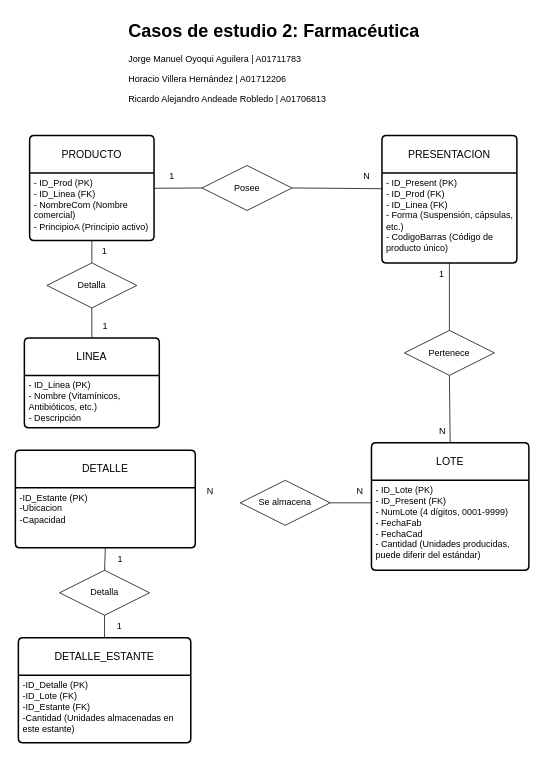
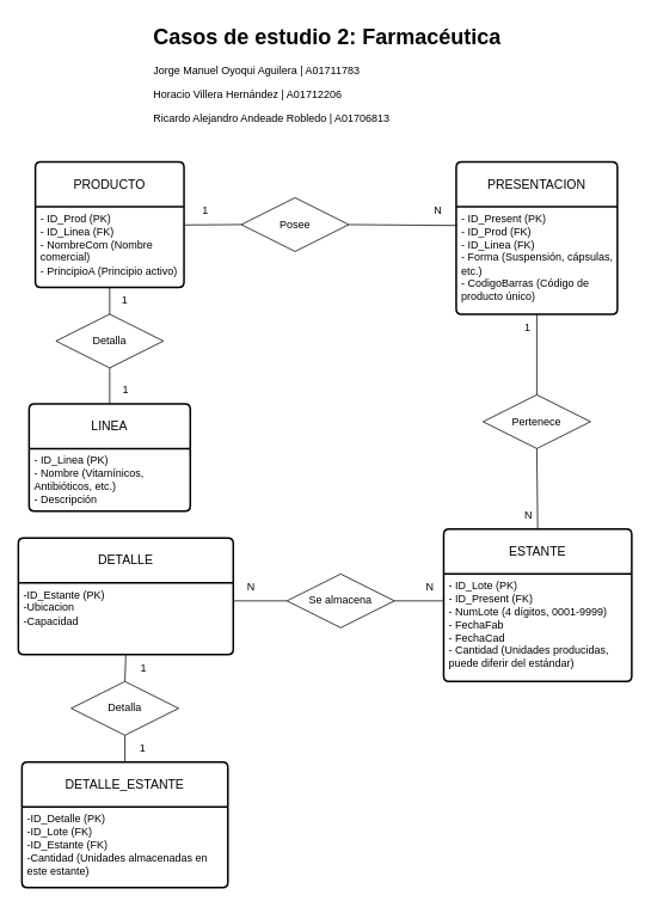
  <mxCell id="0" />
  <mxCell id="1" parent="0" />
  <mxCell id="2" value="LINEA" style="swimlane;childLayout=stackLayout;horizontal=1;startSize=50;horizontalStack=0;rounded=1;fontSize=14;fontStyle=0;strokeWidth=2;resizeParent=0;resizeLast=1;shadow=0;dashed=0;align=center;arcSize=4;whiteSpace=wrap;html=1;" vertex="1" parent="1"><mxGeometry x="32" y="450" width="180" height="120" as="geometry" /></mxCell>
  <mxCell id="3" value="&lt;span style=&quot;background-color: transparent; color: light-dark(rgb(0, 0, 0), rgb(255, 255, 255));&quot;&gt;- ID_Linea (PK)&lt;/span&gt;&lt;br&gt;&lt;span style=&quot;background-color: transparent; color: light-dark(rgb(0, 0, 0), rgb(255, 255, 255));&quot;&gt;- Nombre (Vitamínicos, Antibióticos, etc.)&lt;/span&gt;&lt;br&gt;&lt;span style=&quot;background-color: transparent; color: light-dark(rgb(0, 0, 0), rgb(255, 255, 255));&quot;&gt;- Descripción&lt;/span&gt;" style="align=left;strokeColor=none;fillColor=none;spacingLeft=4;spacingRight=4;fontSize=12;verticalAlign=top;resizable=0;rotatable=0;part=1;html=1;whiteSpace=wrap;" vertex="1" parent="2"><mxGeometry y="50" width="180" height="70" as="geometry" /></mxCell>
  <mxCell id="4" style="edgeStyle=orthogonalEdgeStyle;rounded=0;orthogonalLoop=1;jettySize=auto;html=1;exitX=0.5;exitY=1;exitDx=0;exitDy=0;" edge="1" parent="2" source="3" target="3"><mxGeometry relative="1" as="geometry" /></mxCell>
  <mxCell id="5" value="PRODUCTO" style="swimlane;childLayout=stackLayout;horizontal=1;startSize=50;horizontalStack=0;rounded=1;fontSize=14;fontStyle=0;strokeWidth=2;resizeParent=0;resizeLast=1;shadow=0;dashed=0;align=center;arcSize=4;whiteSpace=wrap;html=1;" vertex="1" parent="1"><mxGeometry x="39" y="180" width="166" height="140" as="geometry" /></mxCell>
  <mxCell id="6" value="&lt;div&gt;- ID_Prod (PK)&lt;/div&gt;&lt;div&gt;&lt;span style=&quot;background-color: transparent; color: light-dark(rgb(0, 0, 0), rgb(255, 255, 255));&quot;&gt;- ID_Linea (FK)&lt;/span&gt;&lt;/div&gt;&lt;div&gt;- NombreCom (Nombre comercial)&lt;/div&gt;&lt;div&gt;&lt;span style=&quot;background-color: transparent; color: light-dark(rgb(0, 0, 0), rgb(255, 255, 255));&quot;&gt;- PrincipioA (Principio activo)&lt;/span&gt;&lt;/div&gt;&lt;div&gt;&lt;br&gt;&lt;/div&gt;" style="align=left;strokeColor=none;fillColor=none;spacingLeft=4;spacingRight=4;fontSize=12;verticalAlign=top;resizable=0;rotatable=0;part=1;html=1;whiteSpace=wrap;" vertex="1" parent="5"><mxGeometry y="50" width="166" height="90" as="geometry" /></mxCell>
  <mxCell id="7" value="PRESENTACION" style="swimlane;childLayout=stackLayout;horizontal=1;startSize=50;horizontalStack=0;rounded=1;fontSize=14;fontStyle=0;strokeWidth=2;resizeParent=0;resizeLast=1;shadow=0;dashed=0;align=center;arcSize=4;whiteSpace=wrap;html=1;" vertex="1" parent="1"><mxGeometry x="509" y="180" width="180" height="170" as="geometry" /></mxCell>
  <mxCell id="8" value="&lt;div&gt;- ID_Present (PK)&lt;/div&gt;&lt;div&gt;- ID_Prod (FK)&lt;/div&gt;&lt;div&gt;- ID_Linea (FK)&lt;/div&gt;&lt;div&gt;- Forma (Suspensión, cápsulas, etc.)&lt;/div&gt;&lt;div&gt;- CodigoBarras (Código de producto único)&lt;/div&gt;&lt;div&gt;&lt;br&gt;&lt;/div&gt;" style="align=left;strokeColor=none;fillColor=none;spacingLeft=4;spacingRight=4;fontSize=12;verticalAlign=top;resizable=0;rotatable=0;part=1;html=1;whiteSpace=wrap;" vertex="1" parent="7"><mxGeometry y="50" width="180" height="120" as="geometry" /></mxCell>
- <mxCell id="9" value="LOTE" style="swimlane;childLayout=stackLayout;horizontal=1;startSize=50;horizontalStack=0;rounded=1;fontSize=14;fontStyle=0;strokeWidth=2;resizeParent=0;resizeLast=1;shadow=0;dashed=0;align=center;arcSize=4;whiteSpace=wrap;html=1;" vertex="1" parent="1"><mxGeometry x="495" y="590" width="210" height="170" as="geometry" /></mxCell>
+ <mxCell id="9" value="ESTANTE" style="swimlane;childLayout=stackLayout;horizontal=1;startSize=50;horizontalStack=0;rounded=1;fontSize=14;fontStyle=0;strokeWidth=2;resizeParent=0;resizeLast=1;shadow=0;dashed=0;align=center;arcSize=4;whiteSpace=wrap;html=1;" vertex="1" parent="1"><mxGeometry x="495" y="590" width="210" height="170" as="geometry" /></mxCell>
  <mxCell id="10" value="&lt;div&gt;- ID_Lote (PK)&lt;/div&gt;&lt;div&gt;- ID_Present (FK)&lt;/div&gt;&lt;div&gt;- NumLote (4 dígitos, 0001-9999)&lt;/div&gt;&lt;div&gt;- FechaFab&lt;/div&gt;&lt;div&gt;- FechaCad&lt;/div&gt;&lt;div&gt;- Cantidad (Unidades producidas, puede diferir del estándar)&lt;/div&gt;&lt;div&gt;&lt;br&gt;&lt;/div&gt;" style="align=left;strokeColor=none;fillColor=none;spacingLeft=4;spacingRight=4;fontSize=12;verticalAlign=top;resizable=0;rotatable=0;part=1;html=1;whiteSpace=wrap;" vertex="1" parent="9"><mxGeometry y="50" width="210" height="120" as="geometry" /></mxCell>
  <mxCell id="11" value="DETALLE" style="swimlane;childLayout=stackLayout;horizontal=1;startSize=50;horizontalStack=0;rounded=1;fontSize=14;fontStyle=0;strokeWidth=2;resizeParent=0;resizeLast=1;shadow=0;dashed=0;align=center;arcSize=4;whiteSpace=wrap;html=1;" vertex="1" parent="1"><mxGeometry x="20" y="600" width="240" height="130" as="geometry" /></mxCell>
  <mxCell id="12" value="&lt;div&gt;-ID_Estante (PK)&lt;/div&gt;&lt;div&gt;-Ubicacion&lt;/div&gt;&lt;div&gt;-Capacidad&lt;/div&gt;&lt;div&gt;&lt;br&gt;&lt;/div&gt;" style="align=left;strokeColor=none;fillColor=none;spacingLeft=4;spacingRight=4;fontSize=12;verticalAlign=top;resizable=0;rotatable=0;part=1;html=1;whiteSpace=wrap;" vertex="1" parent="11"><mxGeometry y="50" width="240" height="80" as="geometry" /></mxCell>
  <mxCell id="13" style="edgeStyle=orthogonalEdgeStyle;rounded=0;orthogonalLoop=1;jettySize=auto;html=1;exitX=0.5;exitY=1;exitDx=0;exitDy=0;" edge="1" parent="11" source="12" target="12"><mxGeometry relative="1" as="geometry" /></mxCell>
  <mxCell id="14" value="DETALLE_ESTANTE" style="swimlane;childLayout=stackLayout;horizontal=1;startSize=50;horizontalStack=0;rounded=1;fontSize=14;fontStyle=0;strokeWidth=2;resizeParent=0;resizeLast=1;shadow=0;dashed=0;align=center;arcSize=4;whiteSpace=wrap;html=1;" vertex="1" parent="1"><mxGeometry x="24" y="850" width="230" height="140" as="geometry" /></mxCell>
  <mxCell id="15" value="&lt;div&gt;-ID_Detalle (PK)&lt;/div&gt;&lt;div&gt;-ID_Lote (FK)&lt;/div&gt;&lt;div&gt;-ID_Estante (FK)&lt;/div&gt;&lt;div&gt;-Cantidad (Unidades almacenadas en este estante)&lt;/div&gt;" style="align=left;strokeColor=none;fillColor=none;spacingLeft=4;spacingRight=4;fontSize=12;verticalAlign=top;resizable=0;rotatable=0;part=1;html=1;whiteSpace=wrap;" vertex="1" parent="14"><mxGeometry y="50" width="230" height="90" as="geometry" /></mxCell>
  <mxCell id="16" value="Posee" style="shape=rhombus;perimeter=rhombusPerimeter;whiteSpace=wrap;html=1;align=center;" vertex="1" parent="1"><mxGeometry x="269" y="220" width="120" height="60" as="geometry" /></mxCell>
  <mxCell id="17" value="" style="endArrow=none;html=1;rounded=0;exitX=0;exitY=0.5;exitDx=0;exitDy=0;entryX=1.001;entryY=0.227;entryDx=0;entryDy=0;entryPerimeter=0;" edge="1" parent="1" source="16" target="6"><mxGeometry width="50" height="50" relative="1" as="geometry"><mxPoint x="489" y="340" as="sourcePoint" /><mxPoint x="455" y="250" as="targetPoint" /></mxGeometry></mxCell>
  <mxCell id="18" value="1" style="text;html=1;align=center;verticalAlign=middle;whiteSpace=wrap;rounded=0;" vertex="1" parent="1"><mxGeometry x="199" y="220" width="60" height="30" as="geometry" /></mxCell>
  <mxCell id="19" value="N" style="text;html=1;align=center;verticalAlign=middle;whiteSpace=wrap;rounded=0;" vertex="1" parent="1"><mxGeometry x="459" y="220" width="60" height="30" as="geometry" /></mxCell>
  <mxCell id="20" value="Pertenece" style="shape=rhombus;perimeter=rhombusPerimeter;whiteSpace=wrap;html=1;align=center;" vertex="1" parent="1"><mxGeometry x="539" y="440" width="120" height="60" as="geometry" /></mxCell>
  <mxCell id="21" value="" style="endArrow=none;html=1;rounded=0;entryX=1;entryY=0.5;entryDx=0;entryDy=0;exitX=0.002;exitY=0.175;exitDx=0;exitDy=0;exitPerimeter=0;" edge="1" parent="1" source="8" target="16"><mxGeometry width="50" height="50" relative="1" as="geometry"><mxPoint x="329" y="310" as="sourcePoint" /><mxPoint x="379" y="260" as="targetPoint" /></mxGeometry></mxCell>
  <mxCell id="22" value="" style="endArrow=none;html=1;rounded=0;entryX=0.5;entryY=1;entryDx=0;entryDy=0;exitX=0.5;exitY=0;exitDx=0;exitDy=0;" edge="1" parent="1" source="20" target="8"><mxGeometry width="50" height="50" relative="1" as="geometry"><mxPoint x="619" y="420" as="sourcePoint" /><mxPoint x="669" y="370" as="targetPoint" /></mxGeometry></mxCell>
  <mxCell id="23" value="" style="endArrow=none;html=1;rounded=0;entryX=0.5;entryY=1;entryDx=0;entryDy=0;exitX=0.5;exitY=0;exitDx=0;exitDy=0;" edge="1" parent="1" source="9" target="20"><mxGeometry width="50" height="50" relative="1" as="geometry"><mxPoint x="450" y="580" as="sourcePoint" /><mxPoint x="500" y="530" as="targetPoint" /></mxGeometry></mxCell>
  <mxCell id="24" value="1" style="text;html=1;align=center;verticalAlign=middle;whiteSpace=wrap;rounded=0;" vertex="1" parent="1"><mxGeometry x="559" y="350" width="60" height="30" as="geometry" /></mxCell>
  <mxCell id="25" value="N" style="text;html=1;align=center;verticalAlign=middle;whiteSpace=wrap;rounded=0;" vertex="1" parent="1"><mxGeometry x="560" y="560" width="60" height="30" as="geometry" /></mxCell>
  <mxCell id="26" value="Se almacena" style="shape=rhombus;perimeter=rhombusPerimeter;whiteSpace=wrap;html=1;align=center;" vertex="1" parent="1"><mxGeometry x="320" y="640" width="120" height="60" as="geometry" /></mxCell>
  <mxCell id="27" value="" style="endArrow=none;html=1;rounded=0;entryX=1;entryY=0.5;entryDx=0;entryDy=0;exitX=0;exitY=0.25;exitDx=0;exitDy=0;" edge="1" parent="1" source="10" target="26"><mxGeometry width="50" height="50" relative="1" as="geometry"><mxPoint x="310" y="590" as="sourcePoint" /><mxPoint x="360" y="540" as="targetPoint" /></mxGeometry></mxCell>
+ <mxCell id="28" value="" style="endArrow=none;html=1;rounded=0;entryX=0;entryY=0.5;entryDx=0;entryDy=0;exitX=1;exitY=0.25;exitDx=0;exitDy=0;" edge="1" parent="1" source="12" target="26"><mxGeometry width="50" height="50" relative="1" as="geometry"><mxPoint x="300" y="800" as="sourcePoint" /><mxPoint x="350" y="750" as="targetPoint" /></mxGeometry></mxCell>
  <mxCell id="29" value="Detalla" style="shape=rhombus;perimeter=rhombusPerimeter;whiteSpace=wrap;html=1;align=center;" vertex="1" parent="1"><mxGeometry x="79" y="760" width="120" height="60" as="geometry" /></mxCell>
  <mxCell id="30" value="" style="endArrow=none;html=1;rounded=0;exitX=0.5;exitY=0;exitDx=0;exitDy=0;entryX=0.5;entryY=1;entryDx=0;entryDy=0;" edge="1" parent="1" source="29" target="12"><mxGeometry width="50" height="50" relative="1" as="geometry"><mxPoint x="230" y="800" as="sourcePoint" /><mxPoint x="280" y="750" as="targetPoint" /></mxGeometry></mxCell>
  <mxCell id="31" value="" style="endArrow=none;html=1;rounded=0;exitX=0.5;exitY=1;exitDx=0;exitDy=0;entryX=0.5;entryY=0;entryDx=0;entryDy=0;" edge="1" parent="1" source="29" target="14"><mxGeometry width="50" height="50" relative="1" as="geometry"><mxPoint x="219" y="815" as="sourcePoint" /><mxPoint x="269" y="765" as="targetPoint" /></mxGeometry></mxCell>
  <mxCell id="32" value="N" style="text;html=1;align=center;verticalAlign=middle;whiteSpace=wrap;rounded=0;" vertex="1" parent="1"><mxGeometry x="450" y="640" width="60" height="30" as="geometry" /></mxCell>
  <mxCell id="33" value="N" style="text;html=1;align=center;verticalAlign=middle;whiteSpace=wrap;rounded=0;" vertex="1" parent="1"><mxGeometry x="250" y="640" width="60" height="30" as="geometry" /></mxCell>
  <mxCell id="34" value="1" style="text;html=1;align=center;verticalAlign=middle;whiteSpace=wrap;rounded=0;" vertex="1" parent="1"><mxGeometry x="130" y="730" width="60" height="30" as="geometry" /></mxCell>
  <mxCell id="35" value="1" style="text;html=1;align=center;verticalAlign=middle;whiteSpace=wrap;rounded=0;" vertex="1" parent="1"><mxGeometry x="129" y="820" width="60" height="30" as="geometry" /></mxCell>
  <mxCell id="36" value="Detalla" style="shape=rhombus;perimeter=rhombusPerimeter;whiteSpace=wrap;html=1;align=center;" vertex="1" parent="1"><mxGeometry x="62" y="350" width="120" height="60" as="geometry" /></mxCell>
  <mxCell id="37" value="" style="endArrow=none;html=1;rounded=0;exitX=0.5;exitY=0;exitDx=0;exitDy=0;entryX=0.5;entryY=1;entryDx=0;entryDy=0;" edge="1" parent="1" source="36" target="6"><mxGeometry width="50" height="50" relative="1" as="geometry"><mxPoint x="229" y="360" as="sourcePoint" /><mxPoint x="279" y="310" as="targetPoint" /></mxGeometry></mxCell>
  <mxCell id="38" value="" style="endArrow=none;html=1;rounded=0;exitX=0.5;exitY=1;exitDx=0;exitDy=0;entryX=0.5;entryY=0;entryDx=0;entryDy=0;" edge="1" parent="1" source="36" target="2"><mxGeometry width="50" height="50" relative="1" as="geometry"><mxPoint x="209" y="410" as="sourcePoint" /><mxPoint x="259" y="360" as="targetPoint" /></mxGeometry></mxCell>
  <mxCell id="39" value="1" style="text;html=1;align=center;verticalAlign=middle;whiteSpace=wrap;rounded=0;" vertex="1" parent="1"><mxGeometry x="109" y="320" width="60" height="30" as="geometry" /></mxCell>
  <mxCell id="40" value="1" style="text;html=1;align=center;verticalAlign=middle;whiteSpace=wrap;rounded=0;" vertex="1" parent="1"><mxGeometry x="110" y="420" width="60" height="30" as="geometry" /></mxCell>
  <mxCell id="41" value="&lt;h1 style=&quot;margin-top: 0px;&quot;&gt;Casos de estudio 2: Farmacéutica&lt;/h1&gt;&lt;p&gt;Jorge Manuel Oyoqui Aguilera | A01711783&lt;/p&gt;&lt;p&gt;Horacio Villera Hernández | A01712206&lt;/p&gt;&lt;p&gt;Ricardo Alejandro Andeade Robledo | A01706813&lt;/p&gt;" style="text;html=1;whiteSpace=wrap;overflow=hidden;rounded=0;" vertex="1" parent="1"><mxGeometry x="169" y="20" width="420" height="120" as="geometry" /></mxCell>
